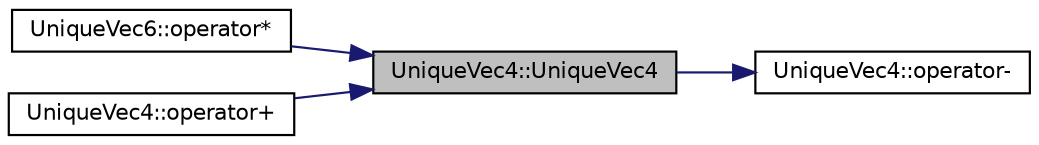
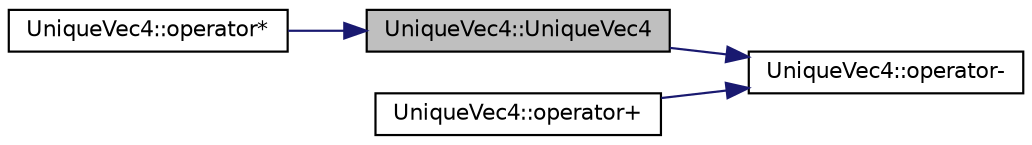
  digraph {
    rankdir=RL
    node [color=black fillcolor=white fontname=Helvetica fontsize=10 shape=record style=filled]
    edge [color=midnightblue dir=back fontname=Helvetica fontsize=10 labelfontname=Helvetica labelfontsize=10 style=solid]
    n1 [fillcolor=grey75 fontcolor=black height=0.2 label="UniqueVec4::UniqueVec4" width=0.4]
-   n2 [height=0.2 label="UniqueVec6::operator*" width=0.4]
+   n2 [height=0.2 label="UniqueVec4::operator*" width=0.4]
    n3 [height=0.2 label="UniqueVec4::operator+" width=0.4]
    n4 [height=0.2 label="UniqueVec4::operator-" width=0.4]
    n1 -> n2
-   n1 -> n3
+   n4 -> n3
    n4 -> n1
  }
